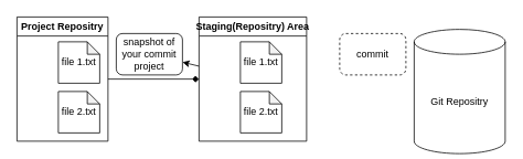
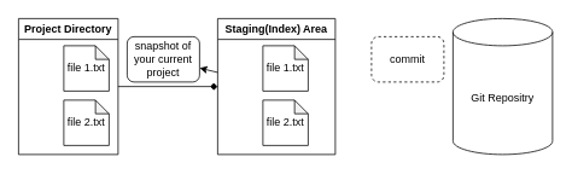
  <mxCell id="0" />
  <mxCell id="1" parent="0" />
- <mxCell id="2" value="Git Repositry" style="shape=cylinder3;whiteSpace=wrap;html=1;boundedLbl=1;backgroundOutline=1;size=15;" parent="1" vertex="1"><mxGeometry x="500" y="35" width="110" height="150" as="geometry" /></mxCell>
+ <mxCell id="2" value="Git Repositry" style="shape=cylinder3;whiteSpace=wrap;html=1;boundedLbl=1;backgroundOutline=1;size=15;" parent="1" vertex="1"><mxGeometry x="500" y="20" width="110" height="150" as="geometry" /></mxCell>
  <mxCell id="3" style="edgeStyle=none;html=1;entryX=0;entryY=0.5;entryDx=0;entryDy=0;endArrow=diamond;" parent="1" source="4" target="9" edge="1"><mxGeometry relative="1" as="geometry" /></mxCell>
- <mxCell id="4" value="Project Repositry" style="swimlane;" parent="1" vertex="1"><mxGeometry x="20" y="20" width="110" height="150" as="geometry" /></mxCell>
+ <mxCell id="4" value="Project Directory" style="swimlane;" parent="1" vertex="1"><mxGeometry x="20" y="20" width="110" height="150" as="geometry" /></mxCell>
  <mxCell id="5" value="" style="group" parent="4" vertex="1" connectable="0"><mxGeometry x="50" y="30" width="50" height="110" as="geometry" /></mxCell>
  <mxCell id="6" value="file 1.txt" style="shape=note;whiteSpace=wrap;html=1;backgroundOutline=1;darkOpacity=0.05;size=15;" parent="5" vertex="1"><mxGeometry width="50" height="50" as="geometry" /></mxCell>
  <mxCell id="7" value="file 2.txt" style="shape=note;whiteSpace=wrap;html=1;backgroundOutline=1;darkOpacity=0.05;size=15;" parent="5" vertex="1"><mxGeometry y="60" width="50" height="50" as="geometry" /></mxCell>
  <mxCell id="8" style="edgeStyle=none;html=1;" parent="1" source="9" target="13" edge="1"><mxGeometry relative="1" as="geometry" /></mxCell>
- <mxCell id="9" value="Staging(Repositry) Area" style="swimlane;" parent="1" vertex="1"><mxGeometry x="240" y="20" width="130" height="150" as="geometry" /></mxCell>
+ <mxCell id="9" value="Staging(Index) Area" style="swimlane;" parent="1" vertex="1"><mxGeometry x="240" y="20" width="130" height="150" as="geometry" /></mxCell>
  <mxCell id="10" value="" style="group" parent="9" vertex="1" connectable="0"><mxGeometry x="50" y="30" width="50" height="110" as="geometry" /></mxCell>
  <mxCell id="11" value="file 1.txt" style="shape=note;whiteSpace=wrap;html=1;backgroundOutline=1;darkOpacity=0.05;size=15;" parent="10" vertex="1"><mxGeometry width="50" height="50" as="geometry" /></mxCell>
  <mxCell id="12" value="file 2.txt" style="shape=note;whiteSpace=wrap;html=1;backgroundOutline=1;darkOpacity=0.05;size=15;" parent="10" vertex="1"><mxGeometry y="60" width="50" height="50" as="geometry" /></mxCell>
- <mxCell id="13" value="snapshot of your commit project" style="rounded=1;whiteSpace=wrap;html=1;" vertex="1" parent="1"><mxGeometry x="140" y="40" width="80" height="50" as="geometry" /></mxCell>
+ <mxCell id="13" value="snapshot of your current project" style="rounded=1;whiteSpace=wrap;html=1;" vertex="1" parent="1"><mxGeometry x="140" y="40" width="80" height="50" as="geometry" /></mxCell>
  <mxCell id="14" value="commit" style="rounded=1;whiteSpace=wrap;html=1;dashed=1;" vertex="1" parent="1"><mxGeometry x="410" y="40" width="80" height="50" as="geometry" /></mxCell>
